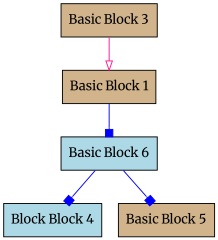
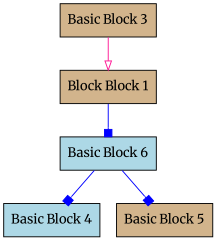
  digraph {
    fontname=Merriweather
    node [fillcolor=tan fontname=Merriweather shape=box style=filled]
    edge [arrowhead=box color=blue fontname=Merriweather]
    "Basic Block 3"
-   "Basic Block 1"
+   "Basic Block 1" [label="Block Block 1"]
    "Basic Block 6" [fillcolor=lightblue]
-   "Basic Block 4" [fillcolor=lightblue label="Block Block 4"]
+   "Basic Block 4" [fillcolor=lightblue]
    "Basic Block 5"
    "Basic Block 3" -> "Basic Block 1" [arrowhead=onormal color=deeppink]
    "Basic Block 1" -> "Basic Block 6"
    "Basic Block 6" -> "Basic Block 4"
    "Basic Block 6" -> "Basic Block 5"
  }
